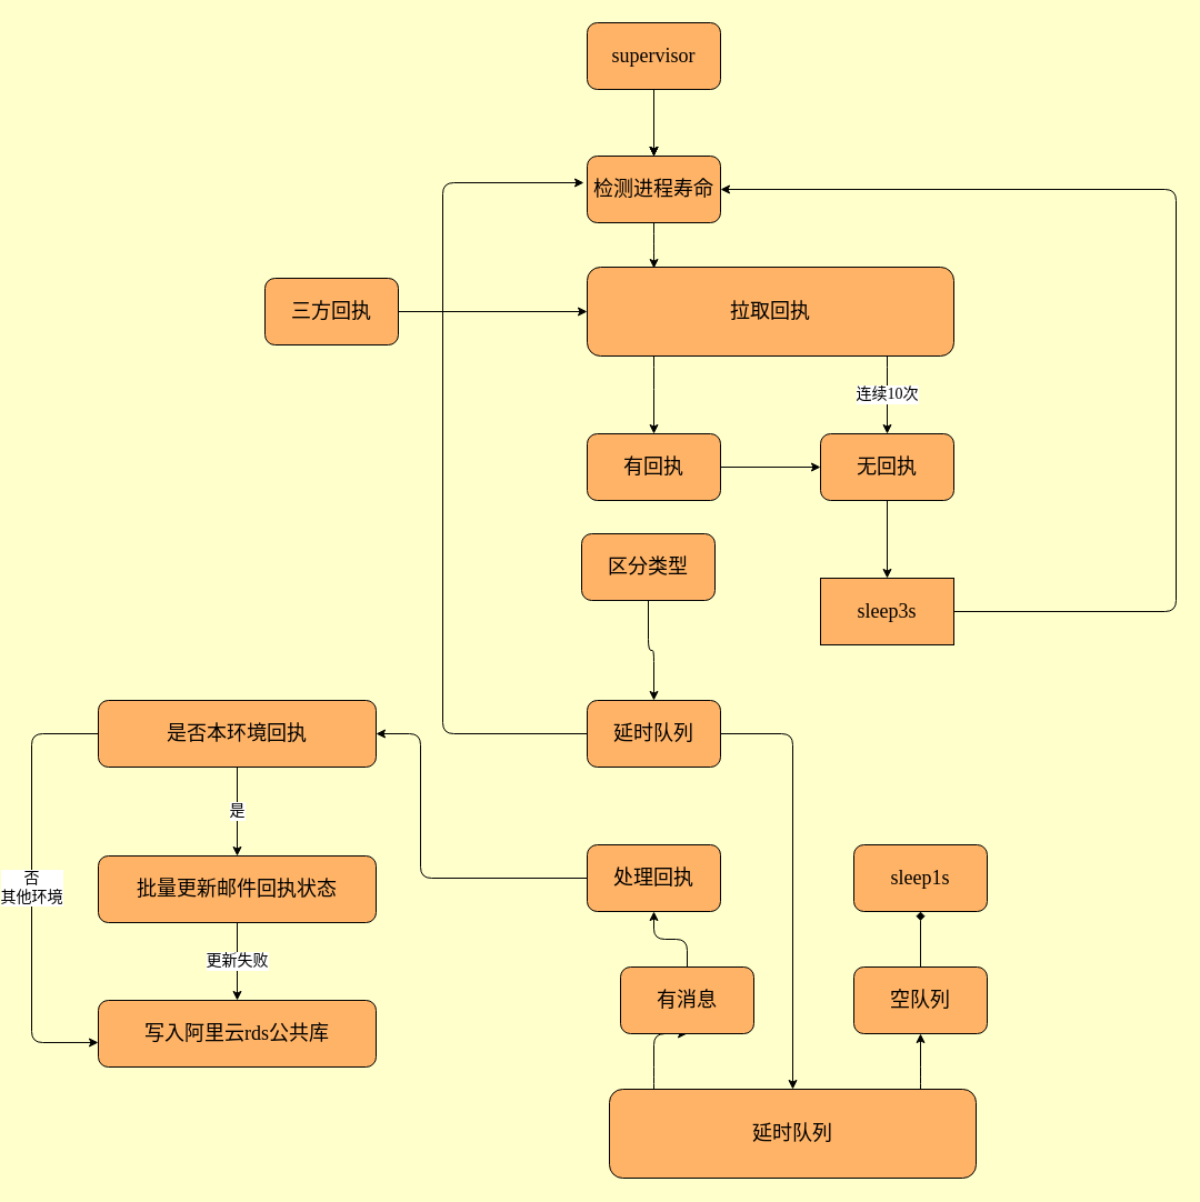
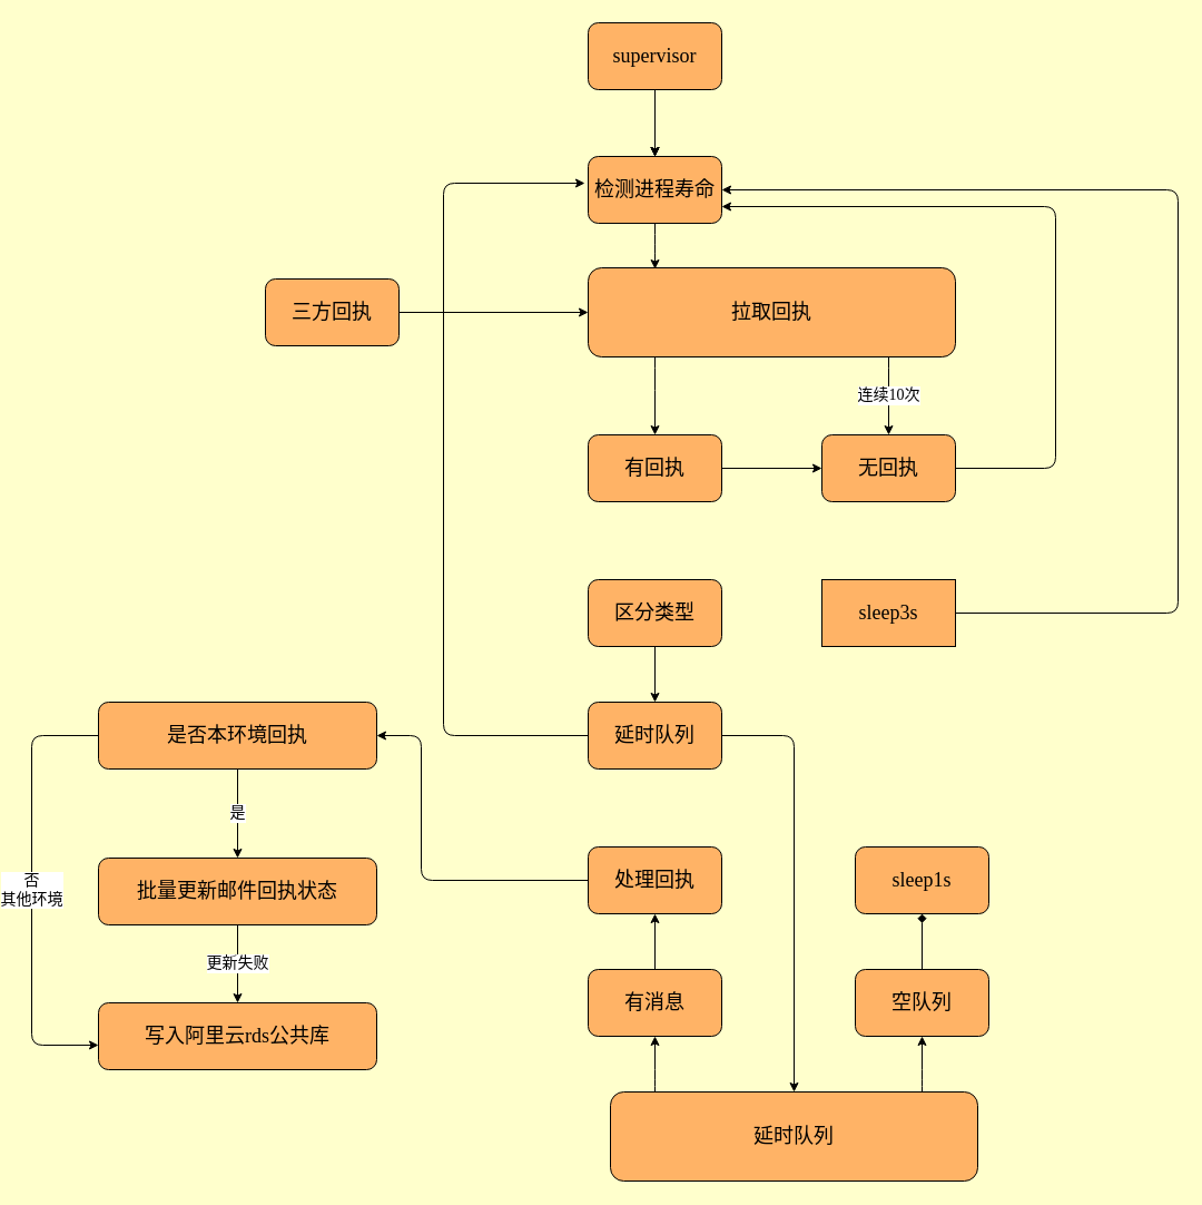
  <mxCell id="0" />
  <mxCell id="1" parent="0" />
  <mxCell id="2" style="edgeStyle=orthogonalEdgeStyle;html=1;" edge="1" parent="1" source="9"><mxGeometry relative="1" as="geometry"><mxPoint x="580" y="180" as="targetPoint" /></mxGeometry></mxCell>
  <mxCell id="3" style="edgeStyle=orthogonalEdgeStyle;html=1;" edge="1" parent="1" source="9"><mxGeometry relative="1" as="geometry"><mxPoint x="580" y="180" as="targetPoint" /></mxGeometry></mxCell>
  <mxCell id="4" style="edgeStyle=orthogonalEdgeStyle;html=1;" edge="1" parent="1" source="9"><mxGeometry relative="1" as="geometry"><mxPoint x="580" y="180" as="targetPoint" /></mxGeometry></mxCell>
  <mxCell id="5" style="edgeStyle=orthogonalEdgeStyle;html=1;entryX=0.5;entryY=0;entryDx=0;entryDy=0;" edge="1" parent="1" source="9" target="15"><mxGeometry relative="1" as="geometry" /></mxCell>
  <mxCell id="6" style="edgeStyle=orthogonalEdgeStyle;html=1;entryX=0.5;entryY=0;entryDx=0;entryDy=0;" edge="1" parent="1" source="9" target="15"><mxGeometry relative="1" as="geometry" /></mxCell>
  <mxCell id="7" style="edgeStyle=orthogonalEdgeStyle;html=1;entryX=0.5;entryY=0;entryDx=0;entryDy=0;" edge="1" parent="1" source="9" target="15"><mxGeometry relative="1" as="geometry" /></mxCell>
  <mxCell id="8" style="edgeStyle=orthogonalEdgeStyle;html=1;entryX=0.5;entryY=0;entryDx=0;entryDy=0;strokeColor=#000000;" edge="1" parent="1" source="9" target="15"><mxGeometry relative="1" as="geometry" /></mxCell>
  <mxCell id="9" value="&lt;font color=&quot;#000000&quot; face=&quot;Comic Sans MS&quot;&gt;&lt;span style=&quot;font-size: 18px&quot;&gt;supervisor&lt;/span&gt;&lt;/font&gt;" style="rounded=1;whiteSpace=wrap;html=1;strokeColor=#000000;fillColor=#FFB366;" parent="1" vertex="1"><mxGeometry x="520" y="20" width="120" height="60" as="geometry" /></mxCell>
  <mxCell id="10" style="edgeStyle=orthogonalEdgeStyle;html=1;labelBackgroundColor=#FFFFFF;fontFamily=Comic Sans MS;fontSize=14;fontColor=#000000;strokeColor=#000000;" edge="1" parent="1" source="11" target="18"><mxGeometry relative="1" as="geometry" /></mxCell>
  <mxCell id="11" value="&lt;font color=&quot;#000000&quot; face=&quot;Comic Sans MS&quot;&gt;&lt;span style=&quot;font-size: 18px&quot;&gt;三方回执&lt;/span&gt;&lt;/font&gt;" style="rounded=1;whiteSpace=wrap;html=1;strokeColor=#000000;fillColor=#FFB366;" parent="1" vertex="1"><mxGeometry x="230" y="250" width="120" height="60" as="geometry" /></mxCell>
  <mxCell id="12" style="edgeStyle=orthogonalEdgeStyle;html=1;strokeColor=#000000;" edge="1" parent="1" source="13" target="21"><mxGeometry relative="1" as="geometry" /></mxCell>
  <mxCell id="13" value="&lt;font color=&quot;#000000&quot; face=&quot;Comic Sans MS&quot;&gt;&lt;span style=&quot;font-size: 18px&quot;&gt;有回执&lt;/span&gt;&lt;/font&gt;" style="rounded=1;whiteSpace=wrap;html=1;strokeColor=#000000;fillColor=#FFB366;" parent="1" vertex="1"><mxGeometry x="520" y="390" width="120" height="60" as="geometry" /></mxCell>
  <mxCell id="14" style="edgeStyle=orthogonalEdgeStyle;html=1;entryX=0.182;entryY=0.013;entryDx=0;entryDy=0;entryPerimeter=0;strokeColor=#000000;" edge="1" parent="1" source="15" target="18"><mxGeometry relative="1" as="geometry" /></mxCell>
  <mxCell id="15" value="&lt;font color=&quot;#000000&quot; face=&quot;Comic Sans MS&quot;&gt;&lt;span style=&quot;font-size: 18px&quot;&gt;检测进程寿命&lt;/span&gt;&lt;/font&gt;" style="rounded=1;whiteSpace=wrap;html=1;strokeColor=#000000;fillColor=#FFB366;" vertex="1" parent="1"><mxGeometry x="520" y="140" width="120" height="60" as="geometry" /></mxCell>
  <mxCell id="16" style="edgeStyle=orthogonalEdgeStyle;html=1;entryX=0.5;entryY=0;entryDx=0;entryDy=0;strokeColor=#000000;" edge="1" parent="1" source="18" target="13"><mxGeometry relative="1" as="geometry"><Array as="points"><mxPoint x="580" y="340" /><mxPoint x="580" y="340" /></Array></mxGeometry></mxCell>
  <mxCell id="17" value="&lt;font face=&quot;Comic Sans MS&quot; style=&quot;font-size: 14px&quot;&gt;&lt;span style=&quot;background-color: rgb(255 , 255 , 255)&quot;&gt;&lt;font color=&quot;#000000&quot;&gt;连续10次&lt;/font&gt;&lt;/span&gt;&lt;br&gt;&lt;/font&gt;" style="edgeStyle=orthogonalEdgeStyle;html=1;strokeColor=#000000;" edge="1" parent="1" source="18" target="21"><mxGeometry relative="1" as="geometry"><Array as="points"><mxPoint x="790" y="340" /><mxPoint x="790" y="340" /></Array></mxGeometry></mxCell>
  <mxCell id="18" value="&lt;font color=&quot;#000000&quot; face=&quot;Comic Sans MS&quot;&gt;&lt;span style=&quot;font-size: 18px&quot;&gt;拉取回执&lt;/span&gt;&lt;/font&gt;" style="rounded=1;whiteSpace=wrap;html=1;strokeColor=#000000;fillColor=#FFB366;" vertex="1" parent="1"><mxGeometry x="520" y="240" width="330" height="80" as="geometry" /></mxCell>
- <mxCell id="19" style="edgeStyle=orthogonalEdgeStyle;html=1;entryX=0.5;entryY=0;entryDx=0;entryDy=0;strokeColor=#000000;" edge="1" parent="1" source="21" target="25"><mxGeometry relative="1" as="geometry" /></mxCell>
+ <mxCell id="20" style="edgeStyle=orthogonalEdgeStyle;html=1;entryX=1;entryY=0.75;entryDx=0;entryDy=0;labelBackgroundColor=#FFFFFF;fontFamily=Comic Sans MS;fontSize=14;fontColor=#000000;strokeColor=#000000;" edge="1" parent="1" source="21" target="15"><mxGeometry relative="1" as="geometry"><Array as="points"><mxPoint x="940" y="420" /><mxPoint x="940" y="185" /></Array></mxGeometry></mxCell>
  <mxCell id="21" value="&lt;font color=&quot;#000000&quot; face=&quot;Comic Sans MS&quot;&gt;&lt;span style=&quot;font-size: 18px&quot;&gt;无回执&lt;/span&gt;&lt;/font&gt;" style="rounded=1;whiteSpace=wrap;html=1;strokeColor=#000000;fillColor=#FFB366;" vertex="1" parent="1"><mxGeometry x="730" y="390" width="120" height="60" as="geometry" /></mxCell>
  <mxCell id="22" style="edgeStyle=orthogonalEdgeStyle;html=1;entryX=0.5;entryY=0;entryDx=0;entryDy=0;labelBackgroundColor=#FFFFFF;fontFamily=Comic Sans MS;fontSize=14;fontColor=#000000;strokeColor=#000000;" edge="1" parent="1" source="23" target="28"><mxGeometry relative="1" as="geometry" /></mxCell>
- <mxCell id="23" value="&lt;font color=&quot;#000000&quot; face=&quot;Comic Sans MS&quot;&gt;&lt;span style=&quot;font-size: 18px&quot;&gt;区分类型&lt;/span&gt;&lt;/font&gt;" style="rounded=1;whiteSpace=wrap;html=1;strokeColor=#000000;fillColor=#FFB366;" vertex="1" parent="1"><mxGeometry x="515" y="480" width="120" height="60" as="geometry" /></mxCell>
+ <mxCell id="23" value="&lt;font color=&quot;#000000&quot; face=&quot;Comic Sans MS&quot;&gt;&lt;span style=&quot;font-size: 18px&quot;&gt;区分类型&lt;/span&gt;&lt;/font&gt;" style="rounded=1;whiteSpace=wrap;html=1;strokeColor=#000000;fillColor=#FFB366;" vertex="1" parent="1"><mxGeometry x="520" y="520" width="120" height="60" as="geometry" /></mxCell>
  <mxCell id="24" style="edgeStyle=orthogonalEdgeStyle;html=1;entryX=1;entryY=0.5;entryDx=0;entryDy=0;labelBackgroundColor=#FFFFFF;fontFamily=Comic Sans MS;fontSize=14;fontColor=#000000;strokeColor=#000000;" edge="1" parent="1" source="25" target="15"><mxGeometry relative="1" as="geometry"><Array as="points"><mxPoint x="1050" y="550" /><mxPoint x="1050" y="170" /></Array></mxGeometry></mxCell>
  <mxCell id="25" value="&lt;font color=&quot;#000000&quot; face=&quot;Comic Sans MS&quot;&gt;&lt;span style=&quot;font-size: 18px&quot;&gt;sleep3s&lt;/span&gt;&lt;/font&gt;" style="whiteSpace=wrap;html=1;strokeColor=#000000;fillColor=#FFB366;rounded=0;" vertex="1" parent="1"><mxGeometry x="730" y="520" width="120" height="60" as="geometry" /></mxCell>
  <mxCell id="26" style="edgeStyle=orthogonalEdgeStyle;html=1;entryX=-0.025;entryY=0.4;entryDx=0;entryDy=0;labelBackgroundColor=#FFFFFF;fontFamily=Comic Sans MS;fontSize=14;fontColor=#000000;strokeColor=#000000;entryPerimeter=0;" edge="1" parent="1" source="28" target="15"><mxGeometry relative="1" as="geometry"><Array as="points"><mxPoint x="390" y="660" /><mxPoint x="390" y="164" /></Array></mxGeometry></mxCell>
  <mxCell id="27" style="edgeStyle=orthogonalEdgeStyle;html=1;entryX=0.5;entryY=0;entryDx=0;entryDy=0;labelBackgroundColor=#FFFFFF;fontFamily=Comic Sans MS;fontSize=14;fontColor=#000000;strokeColor=#000000;" edge="1" parent="1" source="28" target="33"><mxGeometry relative="1" as="geometry"><Array as="points"><mxPoint x="705" y="660" /></Array></mxGeometry></mxCell>
  <mxCell id="28" value="&lt;font color=&quot;#000000&quot; face=&quot;Comic Sans MS&quot;&gt;&lt;span style=&quot;font-size: 18px&quot;&gt;延时队列&lt;/span&gt;&lt;/font&gt;" style="rounded=1;whiteSpace=wrap;html=1;strokeColor=#000000;fillColor=#FFB366;" vertex="1" parent="1"><mxGeometry x="520" y="630" width="120" height="60" as="geometry" /></mxCell>
  <mxCell id="29" style="edgeStyle=orthogonalEdgeStyle;html=1;entryX=1;entryY=0.5;entryDx=0;entryDy=0;labelBackgroundColor=#FFFFFF;fontFamily=Comic Sans MS;fontSize=14;fontColor=#000000;strokeColor=#000000;" edge="1" parent="1" source="30" target="41"><mxGeometry relative="1" as="geometry"><Array as="points"><mxPoint x="370" y="790" /><mxPoint x="370" y="660" /></Array></mxGeometry></mxCell>
  <mxCell id="30" value="&lt;font color=&quot;#000000&quot; face=&quot;Comic Sans MS&quot;&gt;&lt;span style=&quot;font-size: 18px&quot;&gt;处理回执&lt;/span&gt;&lt;/font&gt;" style="rounded=1;whiteSpace=wrap;html=1;strokeColor=#000000;fillColor=#FFB366;" vertex="1" parent="1"><mxGeometry x="520" y="760" width="120" height="60" as="geometry" /></mxCell>
  <mxCell id="31" style="edgeStyle=orthogonalEdgeStyle;html=1;entryX=0.5;entryY=1;entryDx=0;entryDy=0;labelBackgroundColor=#FFFFFF;fontFamily=Comic Sans MS;fontSize=14;fontColor=#000000;strokeColor=#000000;" edge="1" parent="1" source="33" target="35"><mxGeometry relative="1" as="geometry"><Array as="points"><mxPoint x="580" y="970" /><mxPoint x="580" y="970" /></Array></mxGeometry></mxCell>
  <mxCell id="32" style="edgeStyle=orthogonalEdgeStyle;html=1;entryX=0.5;entryY=1;entryDx=0;entryDy=0;labelBackgroundColor=#FFFFFF;fontFamily=Comic Sans MS;fontSize=14;fontColor=#000000;strokeColor=#000000;" edge="1" parent="1" source="33" target="37"><mxGeometry relative="1" as="geometry"><Array as="points"><mxPoint x="820" y="970" /><mxPoint x="820" y="970" /></Array></mxGeometry></mxCell>
  <mxCell id="33" value="&lt;font color=&quot;#000000&quot; face=&quot;Comic Sans MS&quot;&gt;&lt;span style=&quot;font-size: 18px&quot;&gt;延时队列&lt;/span&gt;&lt;/font&gt;" style="rounded=1;whiteSpace=wrap;html=1;strokeColor=#000000;fillColor=#FFB366;" vertex="1" parent="1"><mxGeometry x="540" y="980" width="330" height="80" as="geometry" /></mxCell>
  <mxCell id="34" style="edgeStyle=orthogonalEdgeStyle;html=1;entryX=0.5;entryY=1;entryDx=0;entryDy=0;labelBackgroundColor=#FFFFFF;fontFamily=Comic Sans MS;fontSize=14;fontColor=#000000;strokeColor=#000000;" edge="1" parent="1" source="35" target="30"><mxGeometry relative="1" as="geometry" /></mxCell>
- <mxCell id="35" value="&lt;font color=&quot;#000000&quot; face=&quot;Comic Sans MS&quot;&gt;&lt;span style=&quot;font-size: 18px&quot;&gt;有消息&lt;/span&gt;&lt;/font&gt;" style="rounded=1;whiteSpace=wrap;html=1;strokeColor=#000000;fillColor=#FFB366;" vertex="1" parent="1"><mxGeometry x="550" y="870" width="120" height="60" as="geometry" /></mxCell>
+ <mxCell id="35" value="&lt;font color=&quot;#000000&quot; face=&quot;Comic Sans MS&quot;&gt;&lt;span style=&quot;font-size: 18px&quot;&gt;有消息&lt;/span&gt;&lt;/font&gt;" style="rounded=1;whiteSpace=wrap;html=1;strokeColor=#000000;fillColor=#FFB366;" vertex="1" parent="1"><mxGeometry x="520" y="870" width="120" height="60" as="geometry" /></mxCell>
  <mxCell id="36" style="edgeStyle=orthogonalEdgeStyle;html=1;entryX=0.5;entryY=1;entryDx=0;entryDy=0;labelBackgroundColor=#FFFFFF;fontFamily=Comic Sans MS;fontSize=14;fontColor=#000000;strokeColor=#000000;endArrow=diamond;" edge="1" parent="1" source="37" target="38"><mxGeometry relative="1" as="geometry" /></mxCell>
  <mxCell id="37" value="&lt;font color=&quot;#000000&quot; face=&quot;Comic Sans MS&quot;&gt;&lt;span style=&quot;font-size: 18px&quot;&gt;空队列&lt;/span&gt;&lt;/font&gt;" style="rounded=1;whiteSpace=wrap;html=1;strokeColor=#000000;fillColor=#FFB366;" vertex="1" parent="1"><mxGeometry x="760" y="870" width="120" height="60" as="geometry" /></mxCell>
  <mxCell id="38" value="&lt;font color=&quot;#000000&quot; face=&quot;Comic Sans MS&quot;&gt;&lt;span style=&quot;font-size: 18px&quot;&gt;sleep1s&lt;/span&gt;&lt;/font&gt;" style="rounded=1;whiteSpace=wrap;html=1;strokeColor=#000000;fillColor=#FFB366;" vertex="1" parent="1"><mxGeometry x="760" y="760" width="120" height="60" as="geometry" /></mxCell>
  <mxCell id="39" value="否&lt;br&gt;其他环境" style="edgeStyle=orthogonalEdgeStyle;html=1;entryX=0;entryY=0.633;entryDx=0;entryDy=0;entryPerimeter=0;labelBackgroundColor=#FFFFFF;fontFamily=Comic Sans MS;fontSize=14;fontColor=#000000;strokeColor=#000000;" edge="1" parent="1" source="41" target="44"><mxGeometry relative="1" as="geometry"><Array as="points"><mxPoint x="20" y="660" /><mxPoint x="20" y="938" /></Array></mxGeometry></mxCell>
  <mxCell id="40" value="是" style="edgeStyle=orthogonalEdgeStyle;html=1;entryX=0.5;entryY=0;entryDx=0;entryDy=0;labelBackgroundColor=#FFFFFF;fontFamily=Comic Sans MS;fontSize=14;fontColor=#000000;strokeColor=#000000;" edge="1" parent="1" source="41" target="43"><mxGeometry relative="1" as="geometry" /></mxCell>
  <mxCell id="41" value="&lt;font color=&quot;#000000&quot; face=&quot;Comic Sans MS&quot;&gt;&lt;span style=&quot;font-size: 18px&quot;&gt;是否&lt;/span&gt;&lt;/font&gt;&lt;span style=&quot;color: rgba(0 , 0 , 0 , 0) ; font-family: monospace ; font-size: 0px&quot;&gt;%3CmxGraphModel%3E%3Croot%3E%3CmxCell%20id%3D%220%22%2F%3E%3CmxCell%20id%3D%221%22%20parent%3D%220%22%2F%3E%3CmxCell%20id%3D%222%22%20value%3D%22%26lt%3Bfont%20color%3D%26quot%3B%23000000%26quot%3B%20face%3D%26quot%3BComic%20Sans%20MS%26quot%3B%26gt%3B%26lt%3Bspan%20style%3D%26quot%3Bfont-size%3A%2018px%26quot%3B%26gt%3B%E5%A4%84%E7%90%86%E5%9B%9E%E6%89%A7%26lt%3B%2Fspan%26gt%3B%26lt%3B%2Ffont%26gt%3B%22%20style%3D%22rounded%3D1%3BwhiteSpace%3Dwrap%3Bhtml%3D1%3BstrokeColor%3D%23000000%3BfillColor%3D%23FFB366%3B%22%20vertex%3D%221%22%20parent%3D%221%22%3E%3CmxGeometry%20x%3D%22530%22%20y%3D%22970%22%20width%3D%22120%22%20height%3D%2260%22%20as%3D%22geometry%22%2F%3E%3C%2FmxCell%3E%3C%2Froot%3E%3C%2FmxGraphModel%3E&lt;/span&gt;&lt;font color=&quot;#000000&quot; face=&quot;Comic Sans MS&quot;&gt;&lt;span style=&quot;font-size: 18px&quot;&gt;本环境回执&lt;/span&gt;&lt;/font&gt;" style="rounded=1;whiteSpace=wrap;html=1;strokeColor=#000000;fillColor=#FFB366;" vertex="1" parent="1"><mxGeometry x="80" y="630" width="250" height="60" as="geometry" /></mxCell>
  <mxCell id="42" value="更新失败" style="edgeStyle=orthogonalEdgeStyle;html=1;entryX=0.5;entryY=0;entryDx=0;entryDy=0;labelBackgroundColor=#FFFFFF;fontFamily=Comic Sans MS;fontSize=14;fontColor=#000000;strokeColor=#000000;" edge="1" parent="1" source="43" target="44"><mxGeometry relative="1" as="geometry" /></mxCell>
  <mxCell id="43" value="&lt;font color=&quot;#000000&quot; face=&quot;Comic Sans MS&quot;&gt;&lt;span style=&quot;font-size: 18px&quot;&gt;批量更新邮件回执状态&lt;/span&gt;&lt;/font&gt;" style="rounded=1;whiteSpace=wrap;html=1;strokeColor=#000000;fillColor=#FFB366;" vertex="1" parent="1"><mxGeometry x="80" y="770" width="250" height="60" as="geometry" /></mxCell>
  <mxCell id="44" value="&lt;font color=&quot;#000000&quot; face=&quot;Comic Sans MS&quot;&gt;&lt;span style=&quot;font-size: 18px&quot;&gt;写入阿里云rds公共库&lt;/span&gt;&lt;/font&gt;" style="rounded=1;whiteSpace=wrap;html=1;strokeColor=#000000;fillColor=#FFB366;" vertex="1" parent="1"><mxGeometry x="80" y="900" width="250" height="60" as="geometry" /></mxCell>
